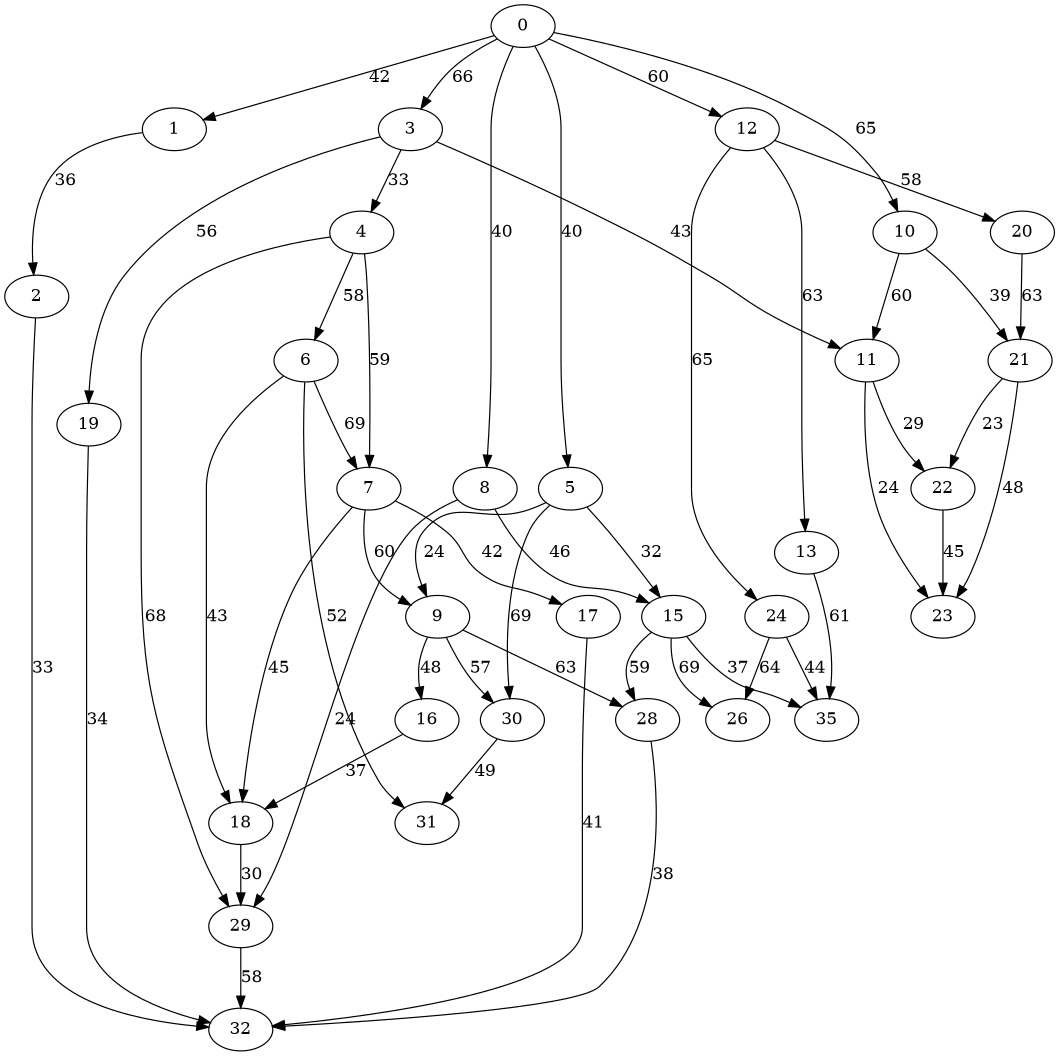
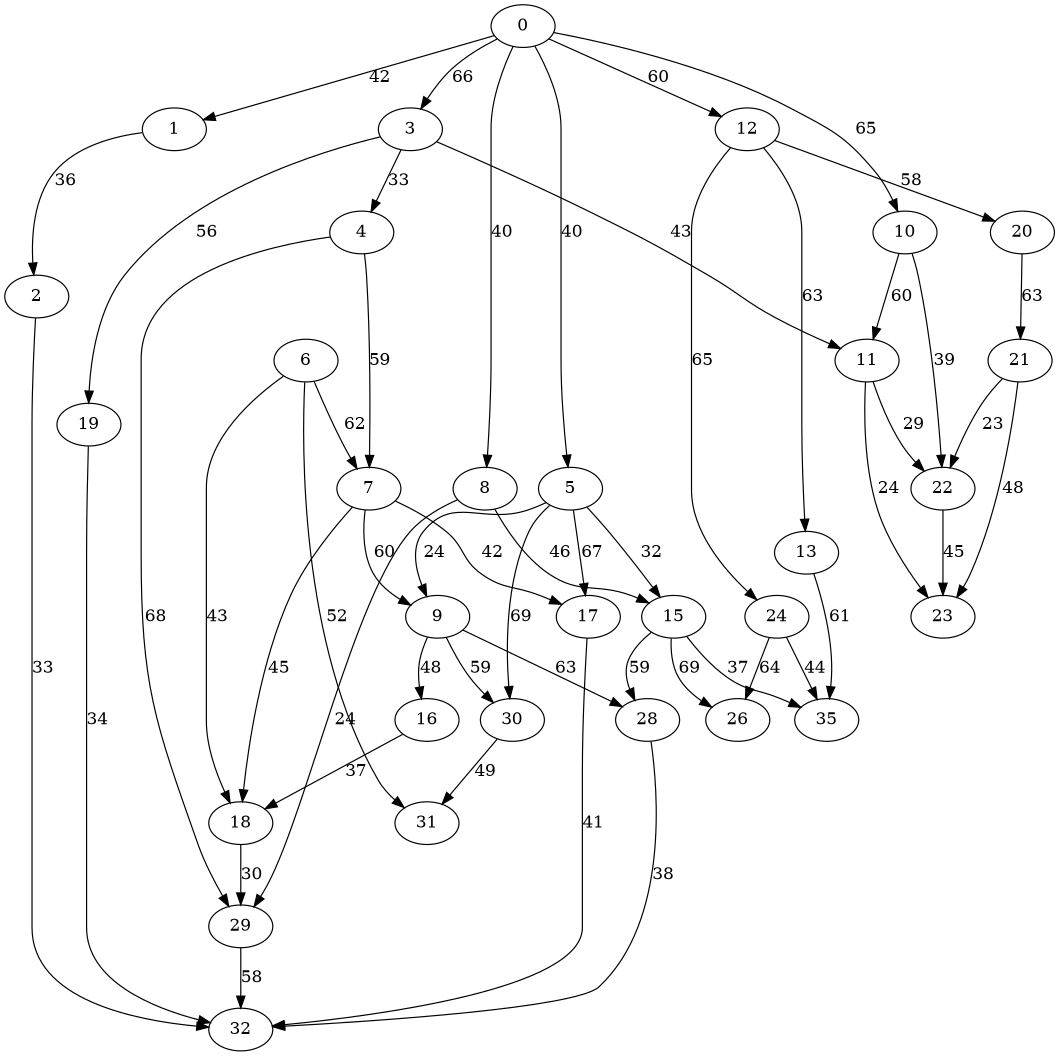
  digraph {
    0
    1
    3
    5
    8
    10
    12
    2
    4
    11
    19
    9
    15
    17
    30
    29
    21
    13
    20
    24
    32
    6
    7
    22
    23
    28
    16
    n28 [label=35]
    26
    31
    18
    0 -> 1 [label=42]
    0 -> 3 [label=66]
    0 -> 5 [label=40]
    0 -> 8 [label=40]
    0 -> 10 [label=65]
    0 -> 12 [label=60]
    1 -> 2 [label=36]
    3 -> 4 [label=33]
    3 -> 11 [label=43]
    3 -> 19 [label=56]
    5 -> 9 [label=24]
    5 -> 15 [label=32]
+   5 -> 17 [label=67]
    5 -> 30 [label=69]
    8 -> 15 [label=46]
    8 -> 29 [label=24]
    10 -> 11 [label=60]
-   10 -> 21 [label=39]
+   10 -> 22 [label=39]
    12 -> 13 [label=63]
    12 -> 20 [label=58]
    12 -> 24 [label=65]
    2 -> 32 [label=33]
    4 -> 29 [label=68]
-   4 -> 6 [label=58]
    4 -> 7 [label=59]
    11 -> 22 [label=29]
    11 -> 23 [label=24]
    19 -> 32 [label=34]
-   9 -> 30 [label=57]
+   9 -> 30 [label=59]
    9 -> 28 [label=63]
    9 -> 16 [label=48]
    15 -> 28 [label=59]
    15 -> n28 [label=37]
    15 -> 26 [label=69]
    17 -> 32 [label=41]
    30 -> 31 [label=49]
    29 -> 32 [label=58]
    21 -> 22 [label=23]
    21 -> 23 [label=48]
    13 -> n28 [label=61]
    20 -> 21 [label=63]
    24 -> n28 [label=44]
    24 -> 26 [label=64]
-   6 -> 7 [label=69]
+   6 -> 7 [label=62]
    6 -> 31 [label=52]
    6 -> 18 [label=43]
    7 -> 9 [label=60]
    7 -> 17 [label=42]
    7 -> 18 [label=45]
    22 -> 23 [label=45]
    28 -> 32 [label=38]
    16 -> 18 [label=37]
    18 -> 29 [label=30]
  }
